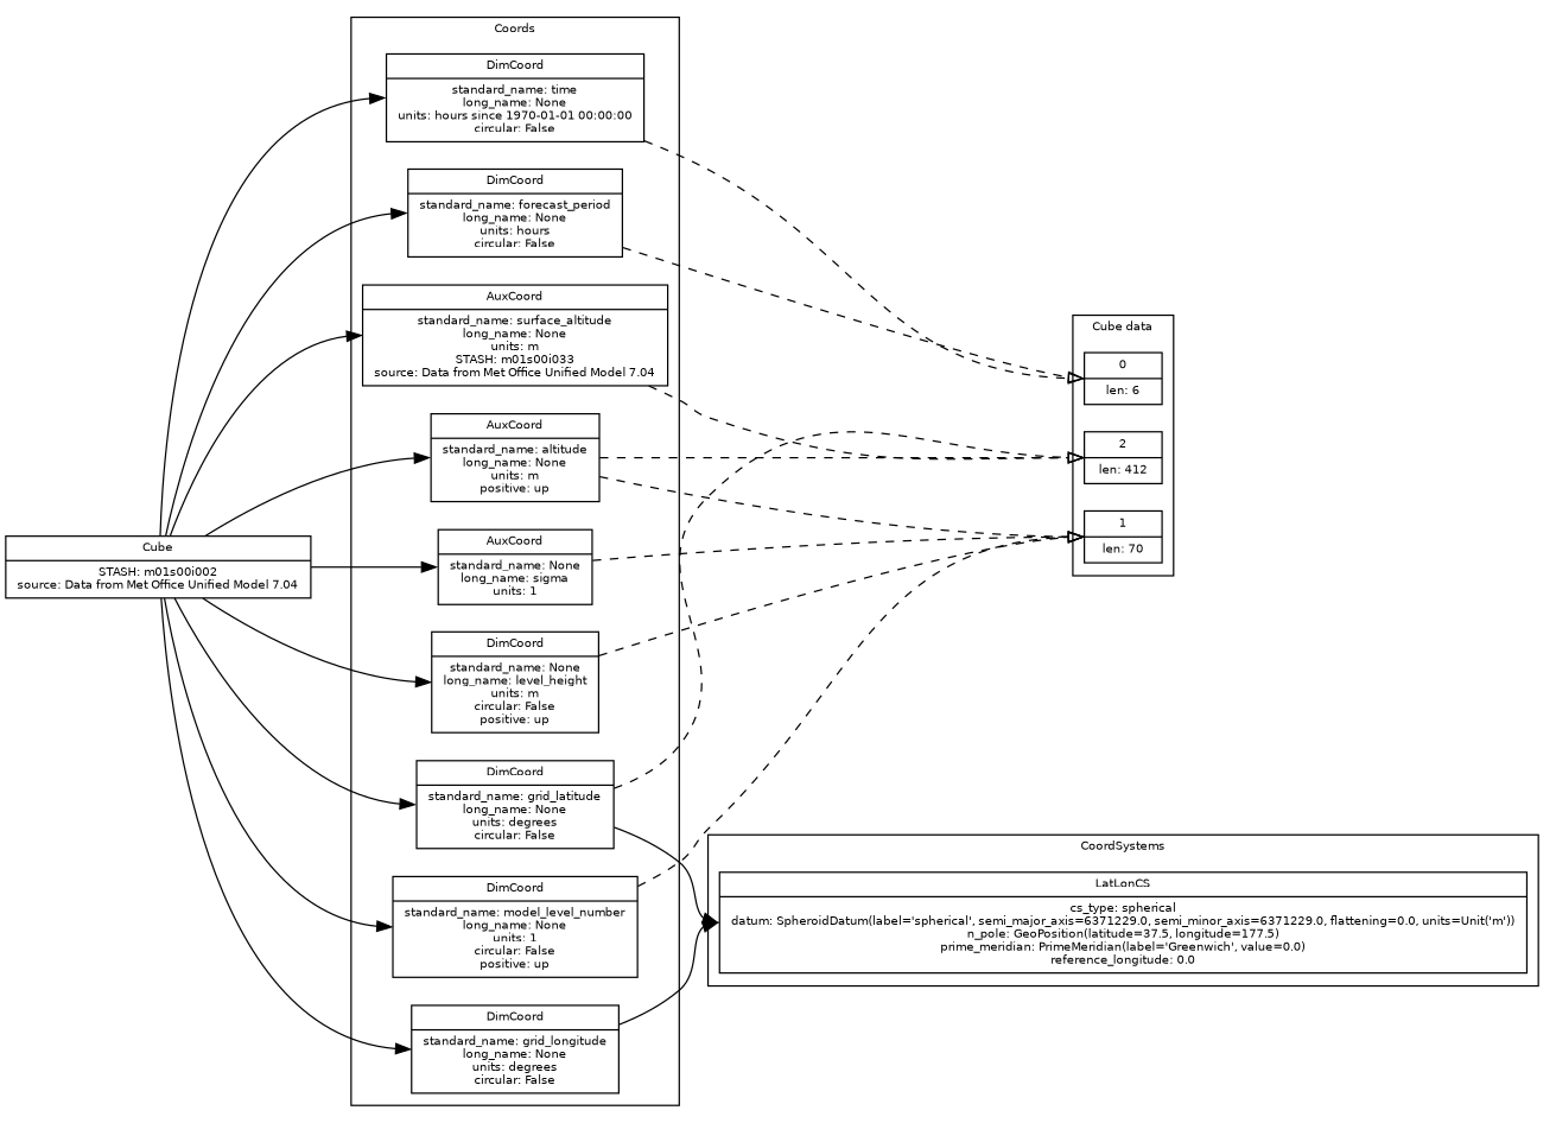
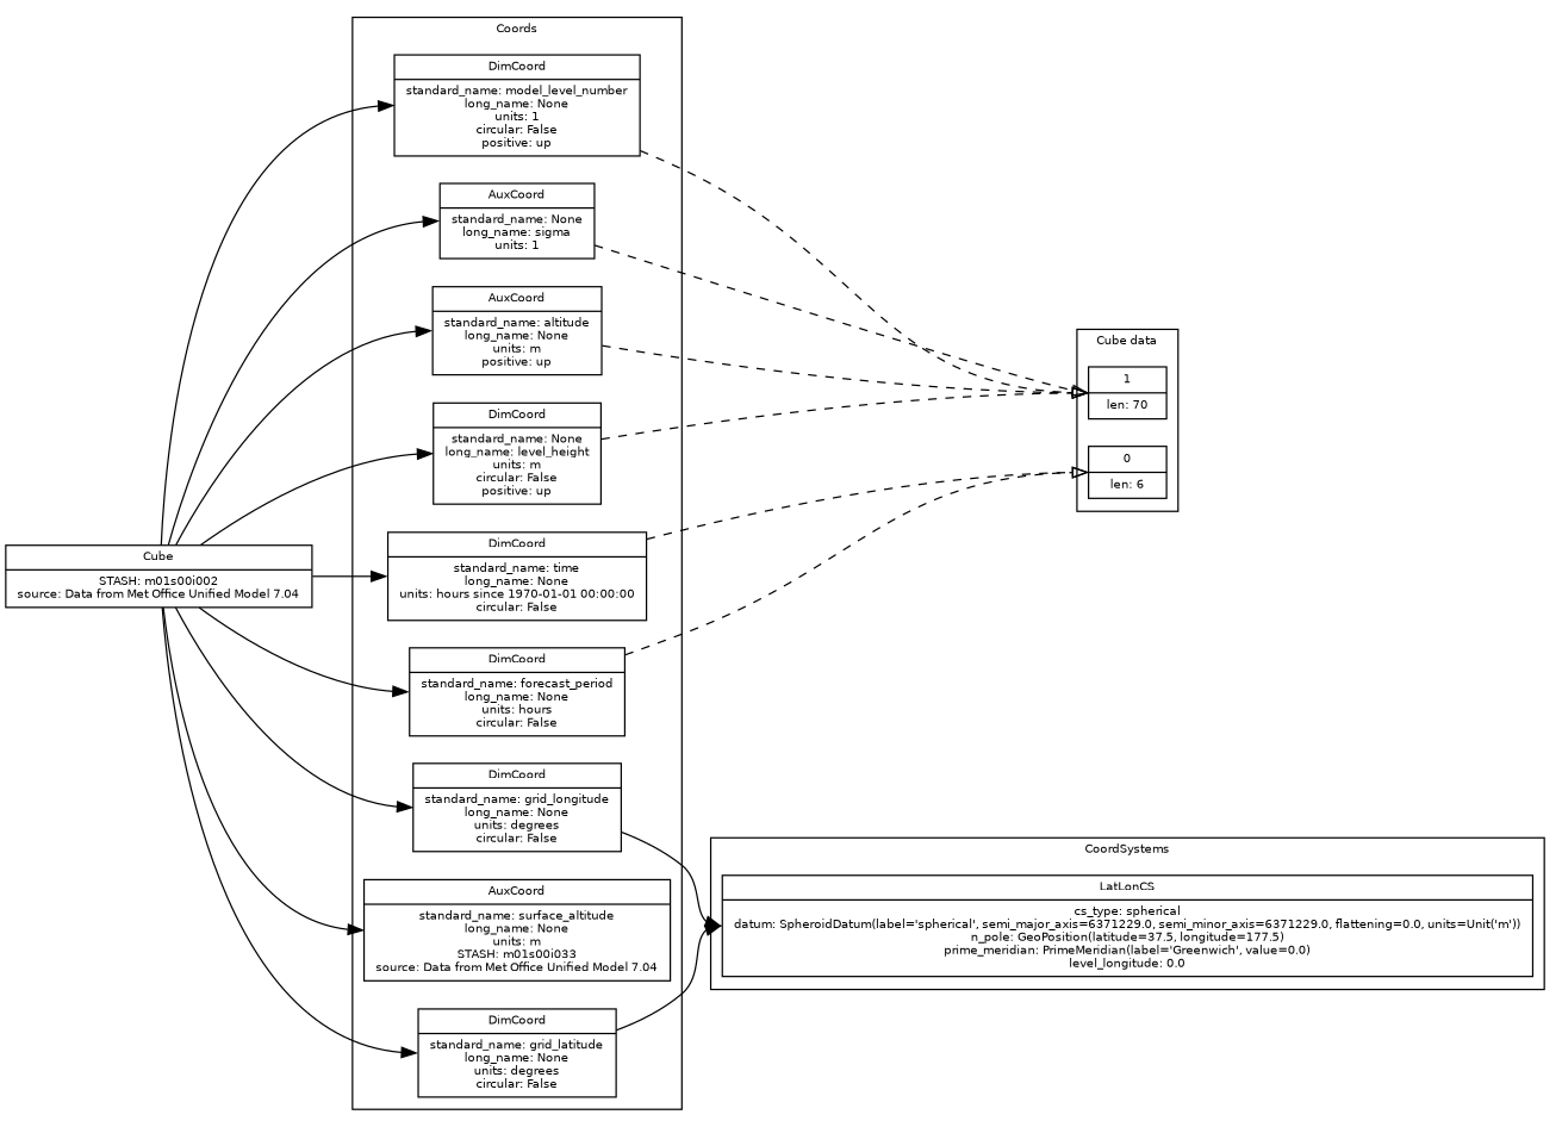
  digraph {
    fontname="Bitstream Vera Sans"
    fontsize=8
    rankdir=LR
    node [fontname="Bitstream Vera Sans" fontsize=8 shape=record]
    edge [arrowhead=normal headport=w]
    n1 [label="AuxCoord|standard_name: altitude\nlong_name: None\nunits: m\npositive: up"]
    n2 [label="DimCoord|standard_name: forecast_period\nlong_name: None\nunits: hours\ncircular: False"]
    n3 [label="DimCoord|standard_name: grid_latitude\nlong_name: None\nunits: degrees\ncircular: False"]
    n4 [label="DimCoord|standard_name: grid_longitude\nlong_name: None\nunits: degrees\ncircular: False"]
    n5 [label="DimCoord|standard_name: None\nlong_name: level_height\nunits: m\ncircular: False\npositive: up"]
    n6 [label="DimCoord|standard_name: model_level_number\nlong_name: None\nunits: 1\ncircular: False\npositive: up"]
    n7 [label="AuxCoord|standard_name: None\nlong_name: sigma\nunits: 1"]
    n8 [label="AuxCoord|standard_name: surface_altitude\nlong_name: None\nunits: m\nSTASH: m01s00i033\nsource: Data from Met Office Unified Model 7.04"]
    n9 [label="DimCoord|standard_name: time\nlong_name: None\nunits: hours since 1970-01-01 00:00:00\ncircular: False"]
    n10 [label="0|len: 6"]
    n11 [label="1|len: 70"]
-   n12 [label="2|len: 412"]
-   n13 [label="LatLonCS|cs_type: spherical\ndatum: SpheroidDatum(label='spherical', semi_major_axis=6371229.0, semi_minor_axis=6371229.0, flattening=0.0, units=Unit('m'))\nn_pole: GeoPosition(latitude=37.5, longitude=177.5)\nprime_meridian: PrimeMeridian(label='Greenwich', value=0.0)\nreference_longitude: 0.0"]
+   n13 [label="LatLonCS|cs_type: spherical\ndatum: SpheroidDatum(label='spherical', semi_major_axis=6371229.0, semi_minor_axis=6371229.0, flattening=0.0, units=Unit('m'))\nn_pole: GeoPosition(latitude=37.5, longitude=177.5)\nprime_meridian: PrimeMeridian(label='Greenwich', value=0.0)\nlevel_longitude: 0.0"]
    n14 [label="Cube|STASH: m01s00i002\nsource: Data from Met Office Unified Model 7.04"]
    subgraph cluster_1 {
      label=Coords
      n1
      n2
      n3
      n4
      n5
      n6
      n7
      n8
      n9
    }
    subgraph cluster_2 {
      label="Cube data"
      n10
      n11
-     n12
    }
    subgraph cluster_3 {
      label=CoordSystems
      n13
    }
    n1 -> n11 [arrowhead=onormal style=dashed]
-   n1 -> n12 [arrowhead=onormal style=dashed]
    n2 -> n10 [arrowhead=onormal style=dashed]
-   n3 -> n12 [arrowhead=onormal style=dashed]
    n3 -> n13
    n4 -> n13
    n5 -> n11 [arrowhead=onormal style=dashed]
    n6 -> n11 [arrowhead=onormal style=dashed]
    n7 -> n11 [arrowhead=onormal style=dashed]
-   n8 -> n12 [arrowhead=onormal style=dashed]
    n9 -> n10 [arrowhead=onormal style=dashed]
    n14 -> n1
    n14 -> n2
    n14 -> n3
    n14 -> n4
    n14 -> n5
    n14 -> n6
    n14 -> n7
    n14 -> n8
    n14 -> n9
  }
